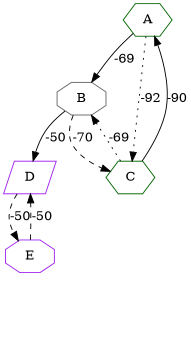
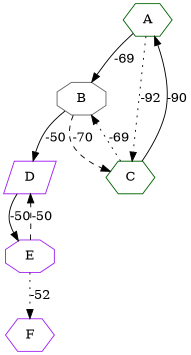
  digraph {
    node [color=purple shape=hexagon]
    edge [style=solid]
    A [color=darkgreen]
    B [color=gray40 shape=octagon]
    C [color=darkgreen]
    D [shape=parallelogram]
    E [shape=octagon]
+   F
    A -> B [label=-69]
    A -> C [label=-92 style=dotted]
    B -> C [label=-70 style=dashed]
    B -> D [label=-50]
    C -> A [label=-90]
    C -> B [label=-69 style=dotted]
-   D -> E [label=-50 style=dashed]
+   D -> E [label=-50]
    E -> D [label=-50 style=dashed]
+   E -> F [label=-52 style=dotted]
  }
